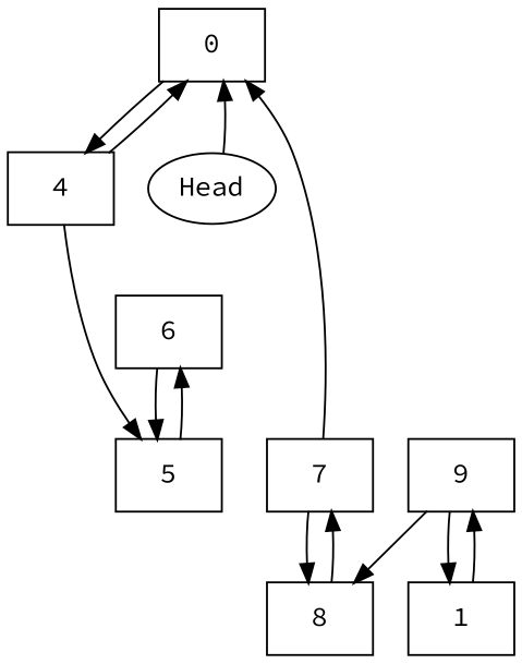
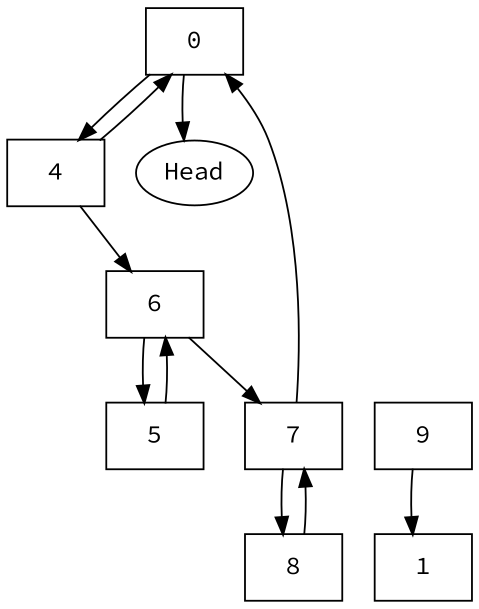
  digraph {
    fontname="Source Code Pro"
    node [fontname="Source Code Pro" shape=record]
    edge [fontname="Source Code Pro"]
    n1 [label="{{0}}"]
    n2 [label="{{4}}"]
    n3 [label="{{5}}"]
    n4 [label="{{6}}"]
    n5 [label="{{7}}"]
    n6 [label="{{8}}"]
    n7 [label="{{9}}"]
    n8 [label="{{1}}"]
    Head [shape=""]
    n1 -> n2
    n2 -> n1
-   n2 -> n3
+   n2 -> n4
    n3 -> n4
    n4 -> n3
+   n4 -> n5
    n5 -> n1
    n5 -> n6
    n6 -> n5
-   n7 -> n6
    n7 -> n8
-   n8 -> n7
-   Head -> n1
+   n1 -> Head
  }
